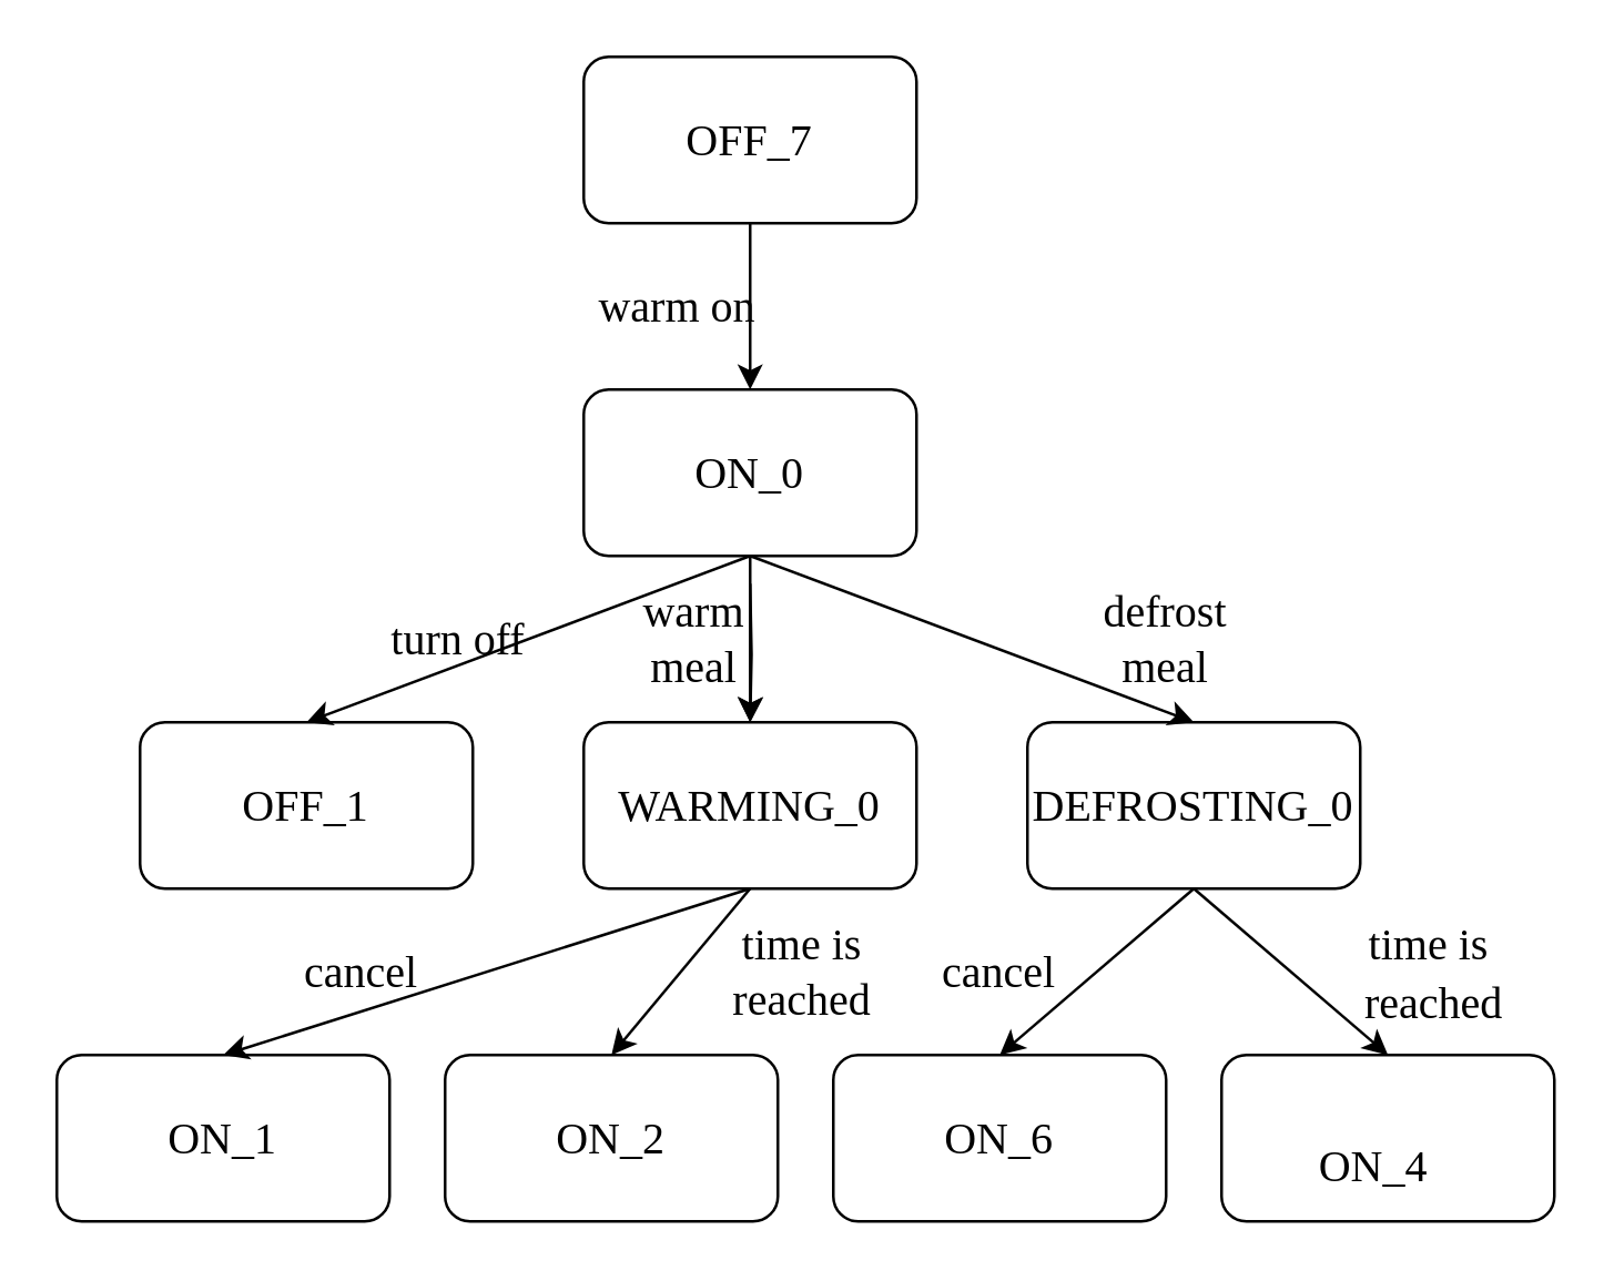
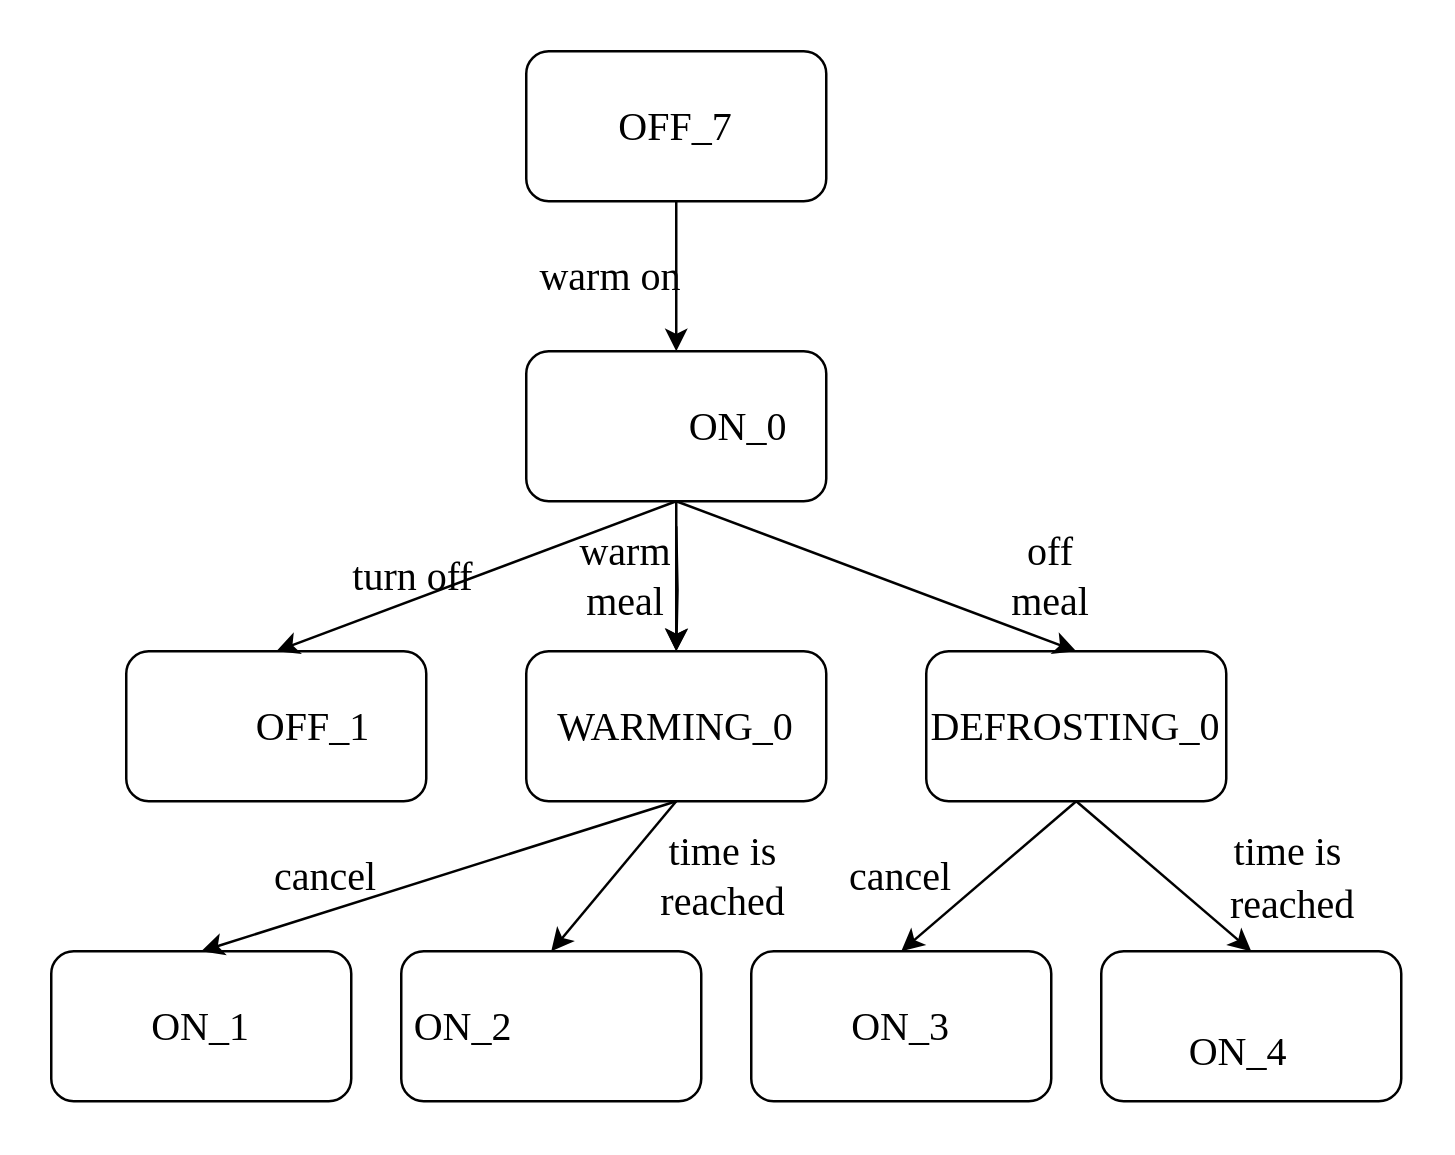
  <mxCell id="0" />
  <mxCell id="1" parent="0" />
  <mxCell id="2" value="" style="rounded=1;whiteSpace=wrap;html=1;" parent="1" vertex="1"><mxGeometry x="210" y="140" width="120" height="60" as="geometry" /></mxCell>
  <mxCell id="3" value="" style="rounded=1;whiteSpace=wrap;html=1;" parent="1" vertex="1"><mxGeometry x="210" y="260" width="120" height="60" as="geometry" /></mxCell>
  <mxCell id="4" value="" style="rounded=1;whiteSpace=wrap;html=1;" parent="1" vertex="1"><mxGeometry x="50" y="260" width="120" height="60" as="geometry" /></mxCell>
  <mxCell id="5" value="" style="rounded=1;whiteSpace=wrap;html=1;" parent="1" vertex="1"><mxGeometry x="370" y="260" width="120" height="60" as="geometry" /></mxCell>
  <mxCell id="6" value="" style="rounded=1;whiteSpace=wrap;html=1;" parent="1" vertex="1"><mxGeometry x="20" y="380" width="120" height="60" as="geometry" /></mxCell>
  <mxCell id="7" value="" style="rounded=1;whiteSpace=wrap;html=1;" parent="1" vertex="1"><mxGeometry x="160" y="380" width="120" height="60" as="geometry" /></mxCell>
  <mxCell id="8" value="" style="rounded=1;whiteSpace=wrap;html=1;" parent="1" vertex="1"><mxGeometry x="300" y="380" width="120" height="60" as="geometry" /></mxCell>
  <mxCell id="9" value="" style="rounded=1;whiteSpace=wrap;html=1;" parent="1" vertex="1"><mxGeometry x="440" y="380" width="120" height="60" as="geometry" /></mxCell>
  <mxCell id="10" value="" style="edgeStyle=orthogonalEdgeStyle;rounded=0;orthogonalLoop=1;jettySize=auto;html=1;strokeWidth=1;fontFamily=Times New Roman;fontSize=16;" parent="1" target="3" edge="1"><mxGeometry relative="1" as="geometry"><mxPoint x="270" y="210" as="sourcePoint" /></mxGeometry></mxCell>
- <mxCell id="11" value="ON_0" style="text;html=1;strokeColor=none;fillColor=none;align=center;verticalAlign=middle;whiteSpace=wrap;rounded=0;fontSize=16;fontFamily=Times New Roman;" parent="1" vertex="1"><mxGeometry x="250" y="160" width="40" height="20" as="geometry" /></mxCell>
+ <mxCell id="11" value="ON_0" style="text;html=1;strokeColor=none;fillColor=none;align=center;verticalAlign=middle;whiteSpace=wrap;rounded=0;fontSize=16;fontFamily=Times New Roman;" parent="1" vertex="1"><mxGeometry x="275" y="160" width="40" height="20" as="geometry" /></mxCell>
  <mxCell id="12" value="" style="rounded=1;whiteSpace=wrap;html=1;fontSize=16;" parent="1" vertex="1"><mxGeometry x="210" y="20" width="120" height="60" as="geometry" /></mxCell>
  <mxCell id="13" value="OFF_7" style="text;html=1;strokeColor=none;fillColor=none;align=center;verticalAlign=middle;whiteSpace=wrap;rounded=0;fontSize=16;fontFamily=Times New Roman;" parent="1" vertex="1"><mxGeometry x="250" y="40" width="40" height="20" as="geometry" /></mxCell>
- <mxCell id="14" value="OFF_1" style="text;html=1;strokeColor=none;fillColor=none;align=center;verticalAlign=middle;whiteSpace=wrap;rounded=0;fontSize=16;fontFamily=Times New Roman;" parent="1" vertex="1"><mxGeometry x="90" y="280" width="40" height="20" as="geometry" /></mxCell>
+ <mxCell id="14" value="OFF_1" style="text;html=1;strokeColor=none;fillColor=none;align=center;verticalAlign=middle;whiteSpace=wrap;rounded=0;fontSize=16;fontFamily=Times New Roman;" parent="1" vertex="1"><mxGeometry x="105" y="280" width="40" height="20" as="geometry" /></mxCell>
  <mxCell id="15" value="" style="endArrow=classic;html=1;fontSize=16;exitX=0.5;exitY=1;exitDx=0;exitDy=0;" parent="1" source="12" target="2" edge="1"><mxGeometry width="50" height="50" relative="1" as="geometry"><mxPoint x="250" y="240" as="sourcePoint" /><mxPoint x="300" y="190" as="targetPoint" /></mxGeometry></mxCell>
  <mxCell id="16" value="" style="endArrow=classic;html=1;strokeWidth=1;fontSize=16;exitX=0.5;exitY=1;exitDx=0;exitDy=0;entryX=0.5;entryY=0;entryDx=0;entryDy=0;" parent="1" source="2" target="4" edge="1"><mxGeometry width="50" height="50" relative="1" as="geometry"><mxPoint x="250" y="240" as="sourcePoint" /><mxPoint x="300" y="190" as="targetPoint" /></mxGeometry></mxCell>
  <mxCell id="17" value="" style="endArrow=classic;html=1;strokeWidth=1;fontSize=16;entryX=0.5;entryY=0;entryDx=0;entryDy=0;exitX=0.5;exitY=1;exitDx=0;exitDy=0;" parent="1" source="2" target="3" edge="1"><mxGeometry width="50" height="50" relative="1" as="geometry"><mxPoint x="250" y="240" as="sourcePoint" /><mxPoint x="300" y="190" as="targetPoint" /></mxGeometry></mxCell>
  <mxCell id="18" value="" style="endArrow=classic;html=1;strokeWidth=1;fontSize=16;entryX=0.5;entryY=0;entryDx=0;entryDy=0;exitX=0.5;exitY=1;exitDx=0;exitDy=0;" parent="1" source="2" target="5" edge="1"><mxGeometry width="50" height="50" relative="1" as="geometry"><mxPoint x="270" y="210" as="sourcePoint" /><mxPoint x="300" y="190" as="targetPoint" /></mxGeometry></mxCell>
  <mxCell id="19" value="" style="endArrow=classic;html=1;strokeWidth=1;fontSize=16;exitX=0.5;exitY=1;exitDx=0;exitDy=0;entryX=0.5;entryY=0;entryDx=0;entryDy=0;" parent="1" source="3" target="6" edge="1"><mxGeometry width="50" height="50" relative="1" as="geometry"><mxPoint x="250" y="240" as="sourcePoint" /><mxPoint x="300" y="190" as="targetPoint" /></mxGeometry></mxCell>
  <mxCell id="20" value="" style="endArrow=classic;html=1;strokeWidth=1;fontSize=16;exitX=0.5;exitY=1;exitDx=0;exitDy=0;entryX=0.5;entryY=0;entryDx=0;entryDy=0;" parent="1" source="3" target="7" edge="1"><mxGeometry width="50" height="50" relative="1" as="geometry"><mxPoint x="250" y="240" as="sourcePoint" /><mxPoint x="300" y="190" as="targetPoint" /></mxGeometry></mxCell>
  <mxCell id="21" value="" style="endArrow=classic;html=1;strokeWidth=1;fontSize=16;exitX=0.5;exitY=1;exitDx=0;exitDy=0;entryX=0.5;entryY=0;entryDx=0;entryDy=0;" parent="1" source="5" target="8" edge="1"><mxGeometry width="50" height="50" relative="1" as="geometry"><mxPoint x="250" y="240" as="sourcePoint" /><mxPoint x="300" y="190" as="targetPoint" /></mxGeometry></mxCell>
  <mxCell id="22" value="" style="endArrow=classic;html=1;strokeWidth=1;fontSize=16;exitX=0.5;exitY=1;exitDx=0;exitDy=0;entryX=0.5;entryY=0;entryDx=0;entryDy=0;" parent="1" source="5" target="9" edge="1"><mxGeometry width="50" height="50" relative="1" as="geometry"><mxPoint x="250" y="240" as="sourcePoint" /><mxPoint x="300" y="190" as="targetPoint" /></mxGeometry></mxCell>
  <mxCell id="23" value="WARMING_0" style="text;html=1;strokeColor=none;fillColor=none;align=center;verticalAlign=middle;whiteSpace=wrap;rounded=0;fontSize=16;fontFamily=Times New Roman;" parent="1" vertex="1"><mxGeometry x="250" y="280" width="40" height="20" as="geometry" /></mxCell>
  <mxCell id="24" value="DEFROSTING_0" style="text;html=1;strokeColor=none;fillColor=none;align=center;verticalAlign=middle;whiteSpace=wrap;rounded=0;fontFamily=Times New Roman;fontSize=16;" parent="1" vertex="1"><mxGeometry x="410" y="280" width="40" height="20" as="geometry" /></mxCell>
  <mxCell id="25" value="ON_1" style="text;html=1;strokeColor=none;fillColor=none;align=center;verticalAlign=middle;whiteSpace=wrap;rounded=0;fontSize=16;fontFamily=Times New Roman;" parent="1" vertex="1"><mxGeometry x="60" y="400" width="40" height="20" as="geometry" /></mxCell>
- <mxCell id="26" value="ON_2" style="text;html=1;strokeColor=none;fillColor=none;align=center;verticalAlign=middle;whiteSpace=wrap;rounded=0;fontSize=16;fontFamily=Times New Roman;" parent="1" vertex="1"><mxGeometry x="200" y="400" width="40" height="20" as="geometry" /></mxCell>
- <mxCell id="27" value="ON_6" style="text;html=1;strokeColor=none;fillColor=none;align=center;verticalAlign=middle;whiteSpace=wrap;rounded=0;fontSize=16;fontFamily=Times New Roman;" parent="1" vertex="1"><mxGeometry x="340" y="400" width="40" height="20" as="geometry" /></mxCell>
+ <mxCell id="26" value="ON_2" style="text;html=1;strokeColor=none;fillColor=none;align=center;verticalAlign=middle;whiteSpace=wrap;rounded=0;fontSize=16;fontFamily=Times New Roman;" parent="1" vertex="1"><mxGeometry x="165" y="400" width="40" height="20" as="geometry" /></mxCell>
+ <mxCell id="27" value="ON_3" style="text;html=1;strokeColor=none;fillColor=none;align=center;verticalAlign=middle;whiteSpace=wrap;rounded=0;fontSize=16;fontFamily=Times New Roman;" parent="1" vertex="1"><mxGeometry x="340" y="400" width="40" height="20" as="geometry" /></mxCell>
  <mxCell id="28" value="ON_4" style="text;html=1;strokeColor=none;fillColor=none;align=center;verticalAlign=middle;whiteSpace=wrap;rounded=0;fontSize=16;fontFamily=Times New Roman;" parent="1" vertex="1"><mxGeometry x="475" y="410" width="40" height="20" as="geometry" /></mxCell>
  <mxCell id="29" value="warm on" style="text;html=1;strokeColor=none;fillColor=none;align=center;verticalAlign=middle;whiteSpace=wrap;rounded=0;fontFamily=Times New Roman;fontSize=16;" parent="1" vertex="1"><mxGeometry x="209" y="100" width="70" height="20" as="geometry" /></mxCell>
  <mxCell id="30" value="turn off" style="text;html=1;strokeColor=none;fillColor=none;align=center;verticalAlign=middle;whiteSpace=wrap;rounded=0;fontFamily=Times New Roman;fontSize=16;" parent="1" vertex="1"><mxGeometry x="130" y="220" width="70" height="20" as="geometry" /></mxCell>
  <mxCell id="31" value="cancel" style="text;html=1;strokeColor=none;fillColor=none;align=center;verticalAlign=middle;whiteSpace=wrap;rounded=0;fontFamily=Times New Roman;fontSize=16;" parent="1" vertex="1"><mxGeometry x="110" y="340" width="40" height="20" as="geometry" /></mxCell>
  <mxCell id="32" value="cancel" style="text;html=1;strokeColor=none;fillColor=none;align=center;verticalAlign=middle;whiteSpace=wrap;rounded=0;fontFamily=Times New Roman;fontSize=16;" parent="1" vertex="1"><mxGeometry x="340" y="340" width="40" height="20" as="geometry" /></mxCell>
  <mxCell id="33" value="&lt;font face=&quot;Times New Roman&quot; style=&quot;font-size: 16px&quot;&gt;warm&lt;/font&gt;" style="text;html=1;strokeColor=none;fillColor=none;align=center;verticalAlign=middle;whiteSpace=wrap;rounded=0;" parent="1" vertex="1"><mxGeometry x="230" y="210" width="40" height="20" as="geometry" /></mxCell>
- <mxCell id="34" value="&lt;font face=&quot;Times New Roman&quot; style=&quot;font-size: 16px&quot;&gt;defrost&lt;/font&gt;" style="text;html=1;strokeColor=none;fillColor=none;align=center;verticalAlign=middle;whiteSpace=wrap;rounded=0;" parent="1" vertex="1"><mxGeometry x="400" y="210" width="40" height="20" as="geometry" /></mxCell>
+ <mxCell id="34" value="&lt;font face=&quot;Times New Roman&quot; style=&quot;font-size: 16px&quot;&gt;off&lt;/font&gt;" style="text;html=1;strokeColor=none;fillColor=none;align=center;verticalAlign=middle;whiteSpace=wrap;rounded=0;" parent="1" vertex="1"><mxGeometry x="400" y="210" width="40" height="20" as="geometry" /></mxCell>
  <mxCell id="35" value="&lt;font face=&quot;Times New Roman&quot; style=&quot;font-size: 16px&quot;&gt;time is&lt;/font&gt;" style="text;html=1;strokeColor=none;fillColor=none;align=center;verticalAlign=middle;whiteSpace=wrap;rounded=0;" parent="1" vertex="1"><mxGeometry x="264" y="330" width="50" height="20" as="geometry" /></mxCell>
  <mxCell id="36" value="&lt;font face=&quot;Times New Roman&quot; style=&quot;font-size: 16px&quot;&gt;time is&lt;/font&gt;" style="text;html=1;strokeColor=none;fillColor=none;align=center;verticalAlign=middle;whiteSpace=wrap;rounded=0;" parent="1" vertex="1"><mxGeometry x="490" y="330" width="50" height="20" as="geometry" /></mxCell>
  <mxCell id="37" value="&lt;font face=&quot;Times New Roman&quot; style=&quot;font-size: 16px&quot;&gt;meal&lt;/font&gt;" style="text;html=1;strokeColor=none;fillColor=none;align=center;verticalAlign=middle;whiteSpace=wrap;rounded=0;" parent="1" vertex="1"><mxGeometry x="230" y="230" width="40" height="20" as="geometry" /></mxCell>
  <mxCell id="38" value="&lt;font face=&quot;Times New Roman&quot; style=&quot;font-size: 16px&quot;&gt;meal&lt;/font&gt;" style="text;html=1;strokeColor=none;fillColor=none;align=center;verticalAlign=middle;whiteSpace=wrap;rounded=0;" parent="1" vertex="1"><mxGeometry x="400" y="230" width="40" height="20" as="geometry" /></mxCell>
  <mxCell id="39" value="&lt;font face=&quot;Times New Roman&quot; style=&quot;font-size: 16px&quot;&gt;reached&lt;/font&gt;" style="text;html=1;strokeColor=none;fillColor=none;align=center;verticalAlign=middle;whiteSpace=wrap;rounded=0;" parent="1" vertex="1"><mxGeometry x="269" y="350" width="40" height="20" as="geometry" /></mxCell>
  <mxCell id="40" value="&lt;span style=&quot;color: rgb(0 , 0 , 0) ; font-family: &amp;#34;times new roman&amp;#34; ; font-size: 16px ; font-style: normal ; font-weight: 400 ; letter-spacing: normal ; text-align: center ; text-indent: 0px ; text-transform: none ; word-spacing: 0px ; float: none ; display: inline&quot;&gt;reached&lt;/span&gt;" style="text;whiteSpace=wrap;html=1;" parent="1" vertex="1"><mxGeometry x="490" y="345" width="60" height="30" as="geometry" /></mxCell>
